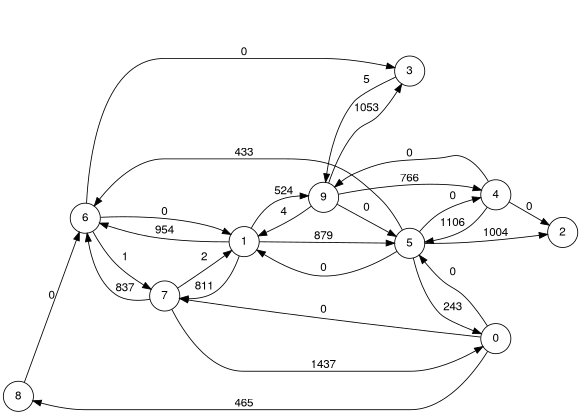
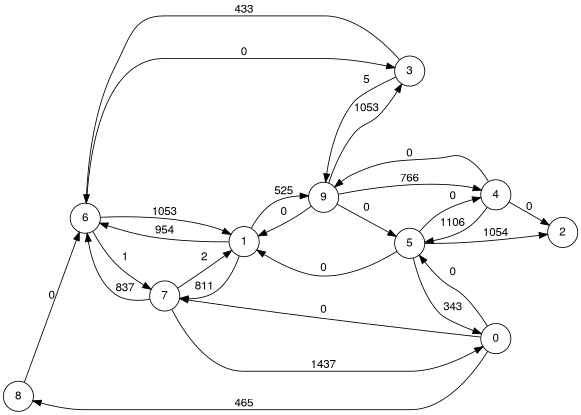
  digraph {
    fontname="Helvetica,Arial,sans-serif"
    rankdir=LR
    node [fontname="Helvetica,Arial,sans-serif" shape=circle]
    edge [fontname="Helvetica,Arial,sans-serif"]
    8
    6
    0
    5
    7
    2
    4
    1
    9
    3
    8 -> 6 [label=0]
    6 -> 7 [label=1]
-   6 -> 1 [label=0]
+   6 -> 1 [label=1053]
    6 -> 3 [label=0]
    0 -> 8 [label=465]
    0 -> 5 [label=0]
    0 -> 7 [label=0]
-   5 -> 0 [label=243]
-   5 -> 2 [label=1004]
+   5 -> 0 [label=343]
+   5 -> 2 [label=1054]
    5 -> 4 [label=0]
    5 -> 1 [label=0]
    7 -> 6 [label=837]
    7 -> 0 [label=1437]
    7 -> 1 [label=2]
    4 -> 5 [label=1106]
    4 -> 2 [label=0]
    4 -> 9 [label=0]
    1 -> 6 [label=954]
-   1 -> 5 [label=879]
    1 -> 7 [label=811]
-   1 -> 9 [label=524]
+   1 -> 9 [label=525]
    9 -> 5 [label=0]
    9 -> 4 [label=766]
-   9 -> 1 [label=4]
+   9 -> 1 [label=0]
    9 -> 3 [label=1053]
-   5 -> 6 [label=433]
+   3 -> 6 [label=433]
    3 -> 9 [label=5]
  }
